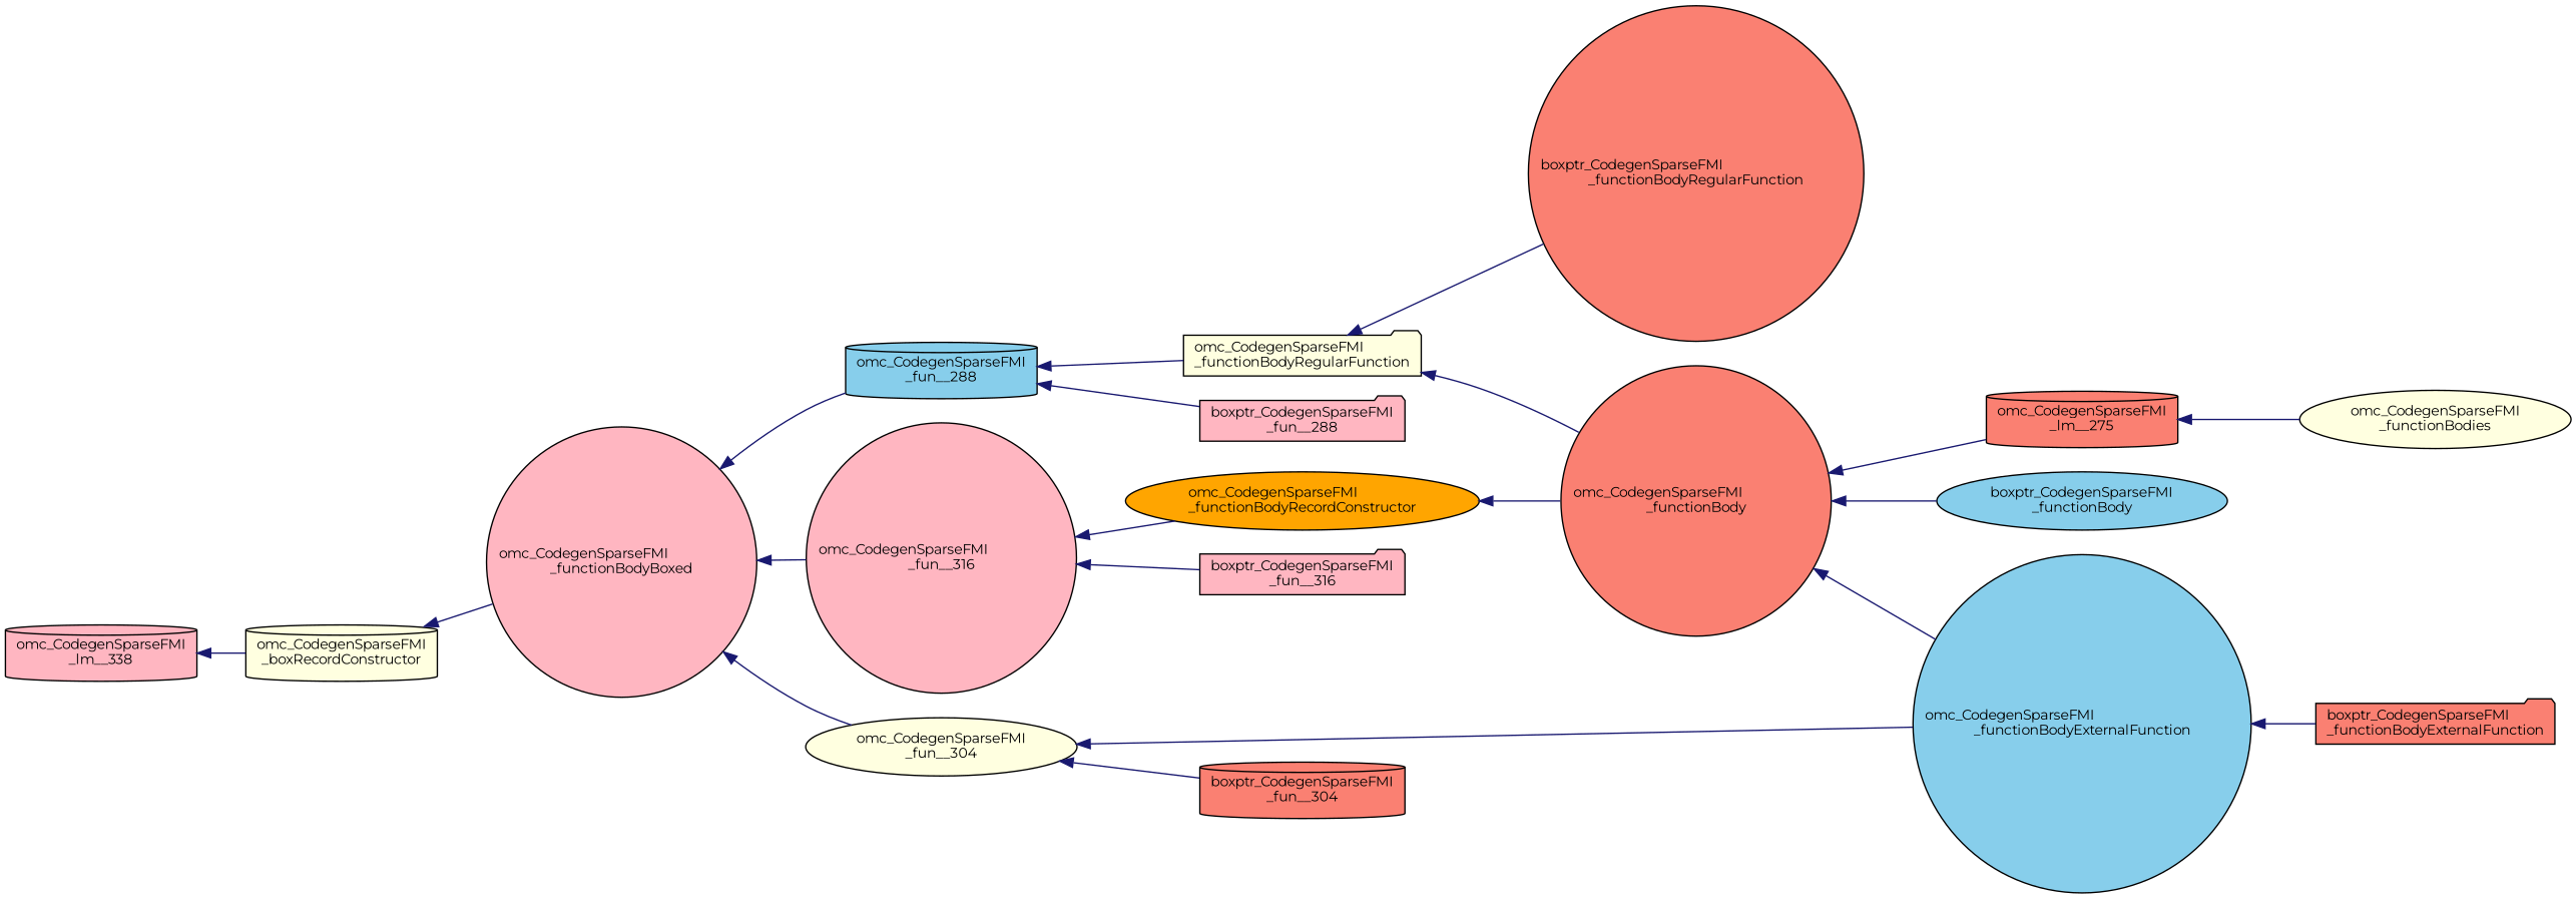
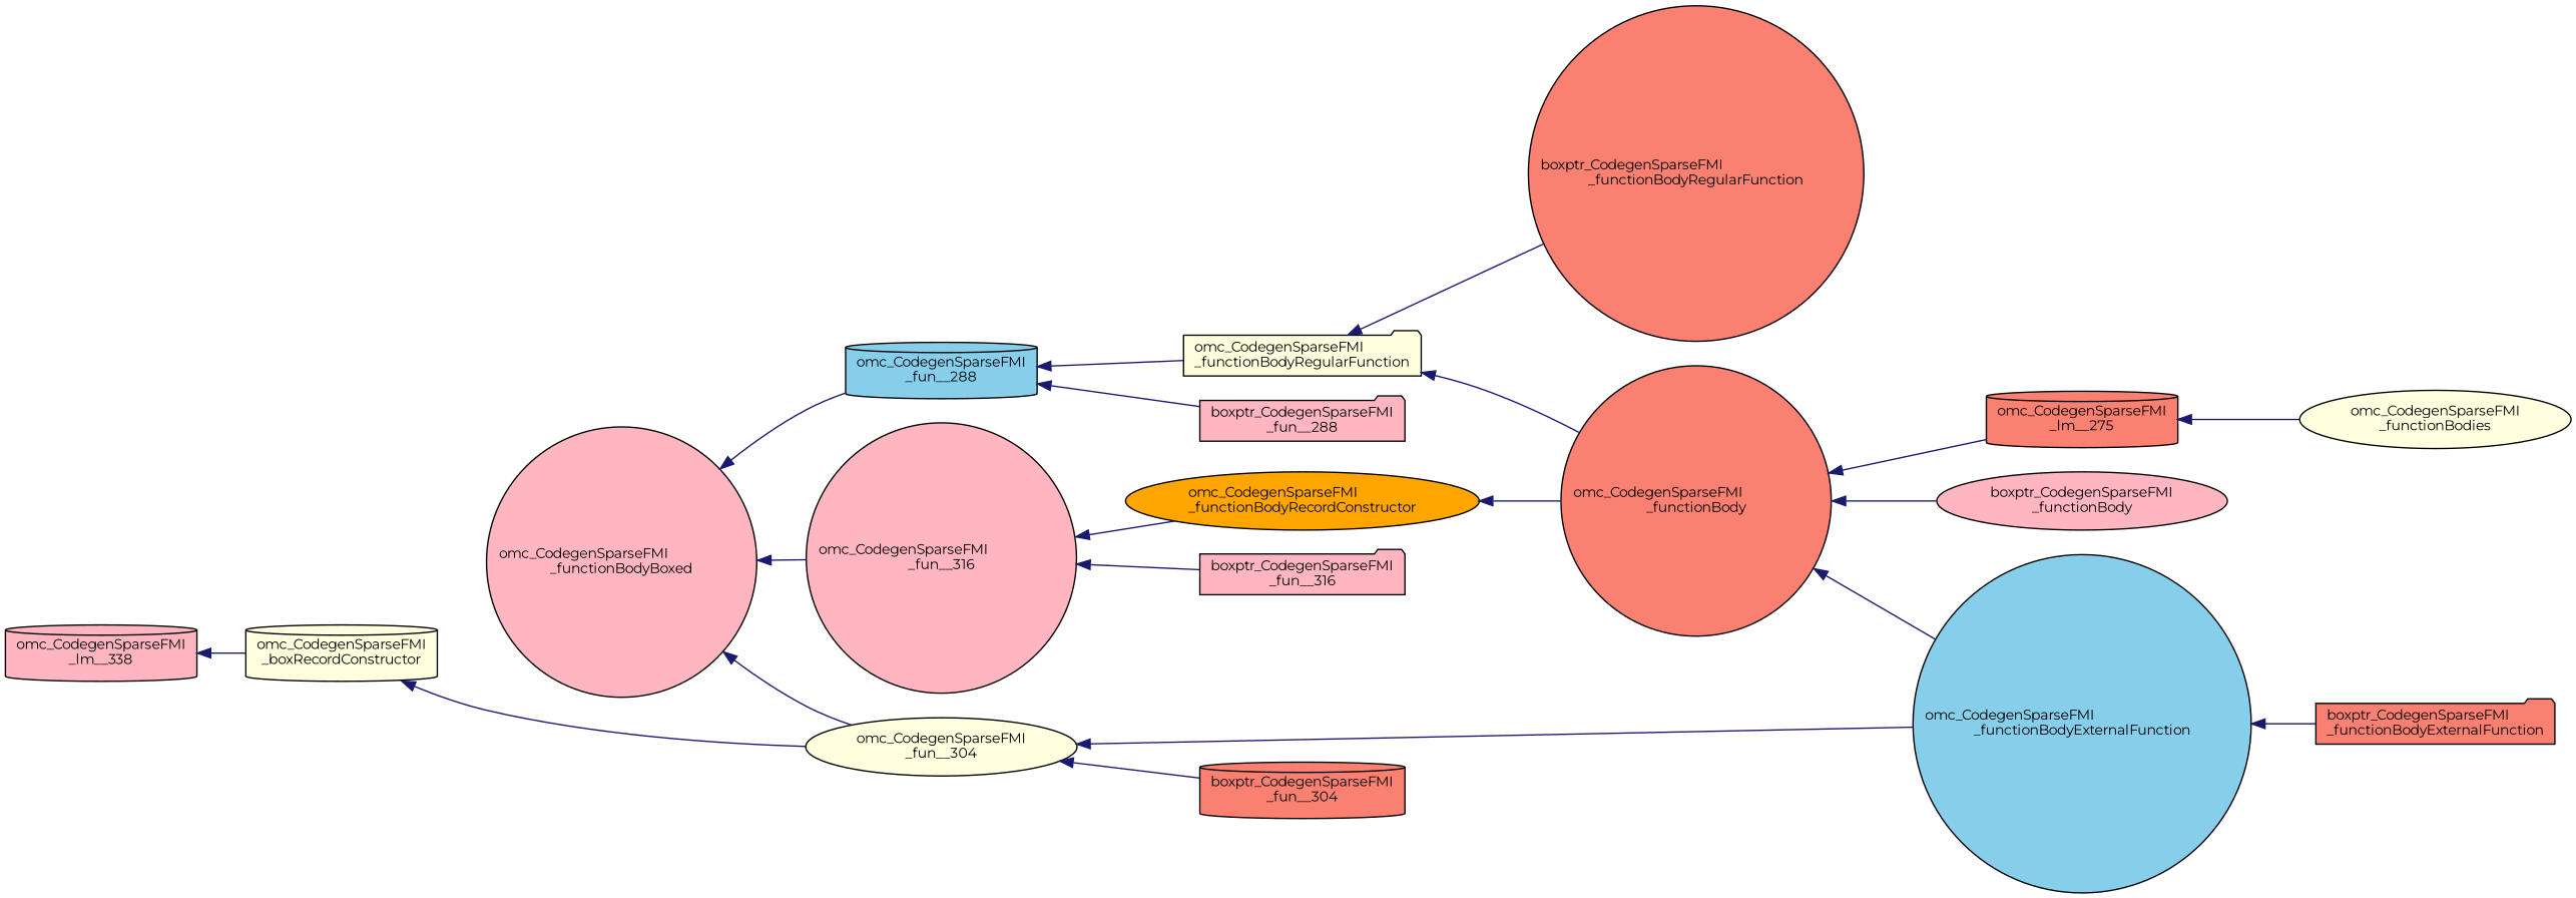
  digraph {
    fontname=Montserrat
    rankdir=LR
    node [color=black fillcolor=lightpink fontname=Montserrat fontsize=10 shape=cylinder style=filled]
    edge [color=midnightblue dir=back fontname=Montserrat fontsize=10 labelfontname=Helvetica labelfontsize=10 style=solid]
    n1 [fontcolor=black height=0.2 label="omc_CodegenSparseFMI\l_lm__338" width=0.4]
    n2 [fillcolor=lightyellow height=0.2 label="omc_CodegenSparseFMI\l_boxRecordConstructor" width=0.4]
    n3 [height=0.2 label="omc_CodegenSparseFMI\l_functionBodyBoxed" shape=circle width=0.4]
    n4 [height=0.2 label="omc_CodegenSparseFMI\l_fun__316" shape=circle width=0.4]
    n5 [fillcolor=lightyellow height=0.2 label="omc_CodegenSparseFMI\l_fun__304" shape=ellipse width=0.4]
    n6 [fillcolor=skyblue height=0.2 label="omc_CodegenSparseFMI\l_fun__288" width=0.4]
    n7 [fillcolor=orange height=0.2 label="omc_CodegenSparseFMI\l_functionBodyRecordConstructor" shape=ellipse width=0.4]
    n8 [height=0.2 label="boxptr_CodegenSparseFMI\l_fun__316" shape=folder width=0.4]
    n9 [fillcolor=skyblue height=0.2 label="omc_CodegenSparseFMI\l_functionBodyExternalFunction" shape=circle width=0.4]
    n10 [fillcolor=salmon height=0.2 label="boxptr_CodegenSparseFMI\l_fun__304" width=0.4]
    n11 [fillcolor=lightyellow height=0.2 label="omc_CodegenSparseFMI\l_functionBodyRegularFunction" shape=folder width=0.4]
    n12 [height=0.2 label="boxptr_CodegenSparseFMI\l_fun__288" shape=folder width=0.4]
    n13 [fillcolor=salmon height=0.2 label="omc_CodegenSparseFMI\l_functionBody" shape=circle width=0.4]
-   n14 [fillcolor=skyblue height=0.2 label="boxptr_CodegenSparseFMI\l_functionBody" shape=ellipse width=0.4]
+   n14 [height=0.2 label="boxptr_CodegenSparseFMI\l_functionBody" shape=ellipse width=0.4]
    n15 [fillcolor=salmon height=0.2 label="omc_CodegenSparseFMI\l_lm__275" width=0.4]
    n16 [fillcolor=lightyellow height=0.2 label="omc_CodegenSparseFMI\l_functionBodies" shape=ellipse width=0.4]
    n17 [fillcolor=salmon height=0.2 label="boxptr_CodegenSparseFMI\l_functionBodyExternalFunction" shape=folder width=0.4]
    n18 [fillcolor=salmon height=0.2 label="boxptr_CodegenSparseFMI\l_functionBodyRegularFunction" shape=circle width=0.4]
    n1 -> n2
-   n2 -> n3
+   n2 -> n5
    n3 -> n4
    n3 -> n5
    n3 -> n6
    n4 -> n7
    n4 -> n8
    n5 -> n9
    n5 -> n10
    n6 -> n11
    n6 -> n12
    n7 -> n13
    n9 -> n17
    n11 -> n13
    n11 -> n18
    n13 -> n9
    n13 -> n14
    n13 -> n15
    n15 -> n16
  }
